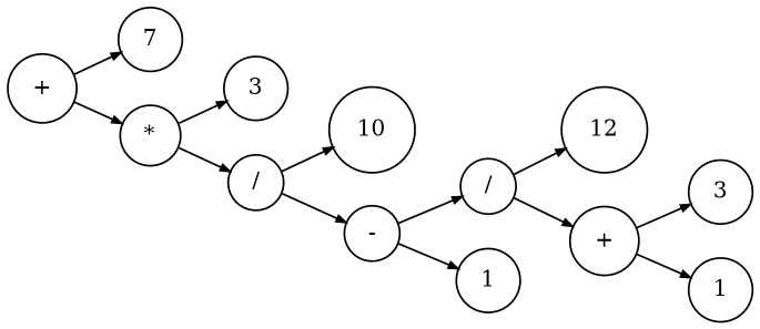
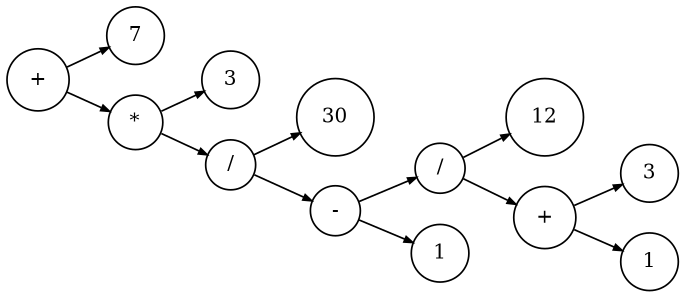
  digraph {
    ranksep=.3
    rankdir=LR
    fontname="DejaVu Serif"
    node [fontname="DejaVu Serif" fontsize=12 shape=circle]
    edge [arrowsize=.5 fontname="DejaVu Serif"]
    n1 [height=.1 label="+"]
    n2 [height=.1 label=7]
    n3 [height=.1 label="*"]
    n4 [height=.1 label=3]
    n5 [height=.1 label="/"]
-   n6 [height=.1 label=10]
+   n6 [height=.1 label=30]
    n7 [height=.1 label="-"]
    n8 [height=.1 label="/"]
    n9 [height=.1 label=1]
    n10 [height=.1 label=12]
    n11 [height=.1 label="+"]
    n12 [height=.1 label=3]
    n13 [height=.1 label=1]
    n1 -> n2
    n1 -> n3
    n3 -> n4
    n3 -> n5
    n5 -> n6
    n5 -> n7
    n7 -> n8
    n7 -> n9
    n8 -> n10
    n8 -> n11
    n11 -> n12
    n11 -> n13
  }
